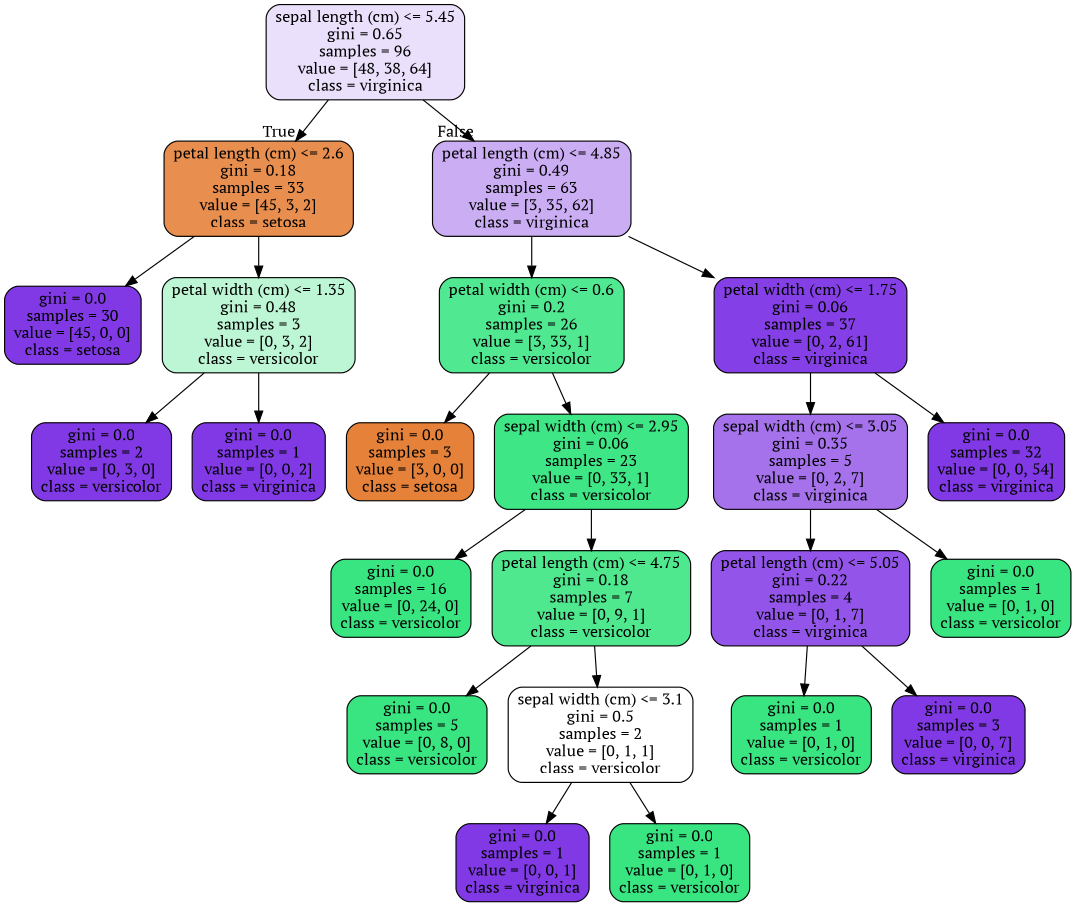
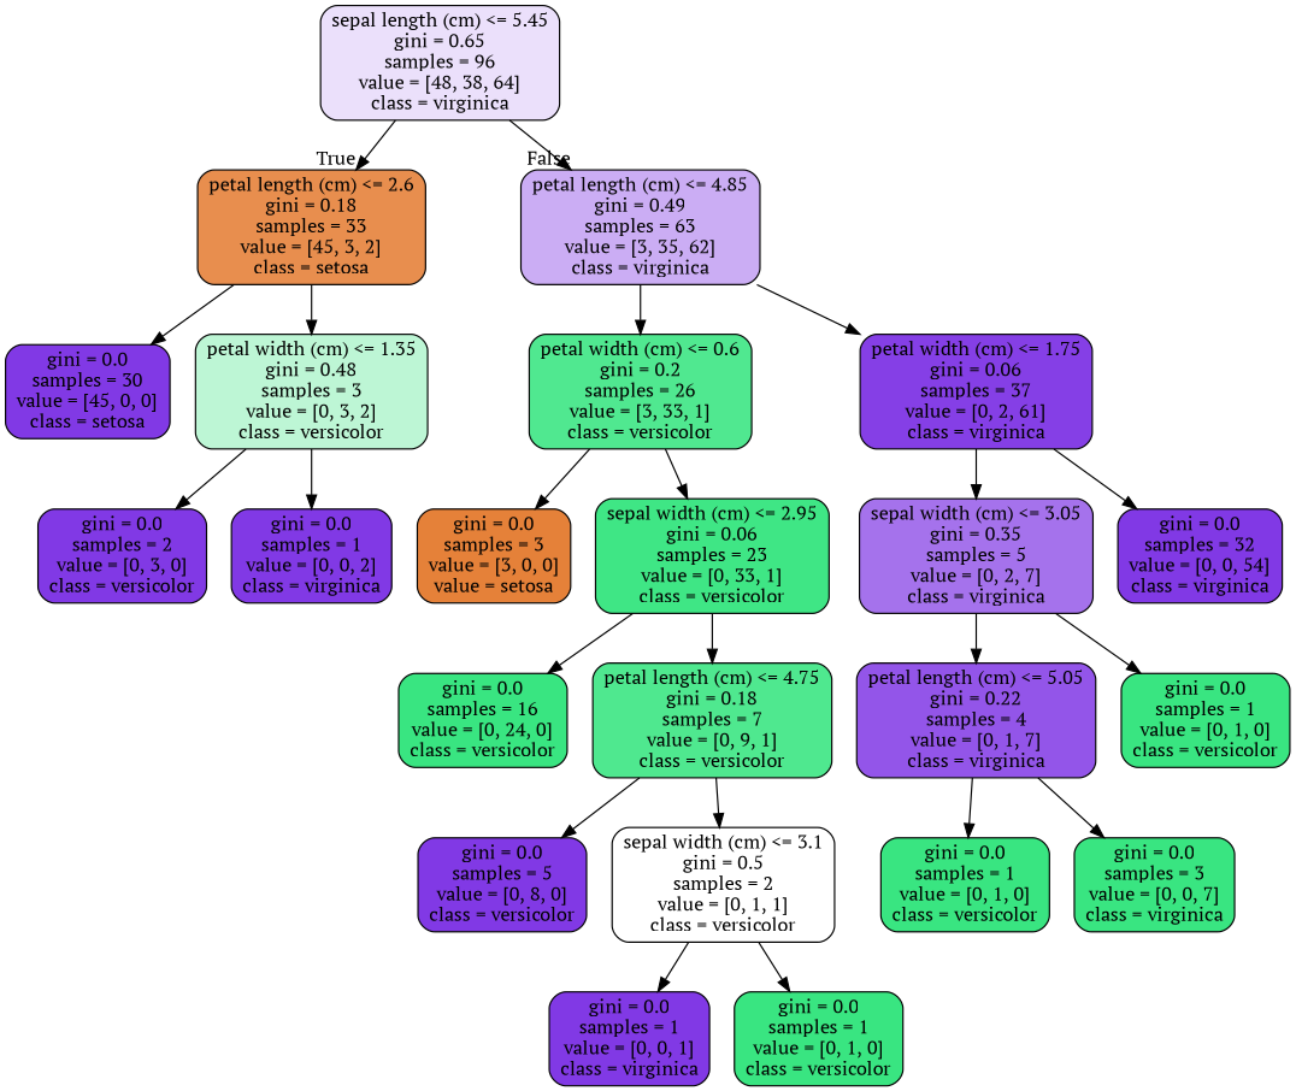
  digraph {
    fontname="PT Serif"
    node [color=black fillcolor="#8139e5" fontname="PT Serif" shape=box style="filled, rounded"]
    edge [fontname="PT Serif"]
    n1 [fillcolor="#ebe0fb" label="sepal length (cm) <= 5.45\ngini = 0.65\nsamples = 96\nvalue = [48, 38, 64]\nclass = virginica"]
    n2 [fillcolor="#e88e4e" label="petal length (cm) <= 2.6\ngini = 0.18\nsamples = 33\nvalue = [45, 3, 2]\nclass = setosa"]
    n3 [fillcolor="#cbadf4" label="petal length (cm) <= 4.85\ngini = 0.49\nsamples = 63\nvalue = [3, 35, 62]\nclass = virginica"]
    n4 [label="gini = 0.0\nsamples = 30\nvalue = [45, 0, 0]\nclass = setosa"]
    n5 [fillcolor="#bdf6d5" label="petal width (cm) <= 1.35\ngini = 0.48\nsamples = 3\nvalue = [0, 3, 2]\nclass = versicolor"]
    n6 [fillcolor="#50e890" label="petal width (cm) <= 0.6\ngini = 0.2\nsamples = 26\nvalue = [3, 33, 1]\nclass = versicolor"]
    n7 [fillcolor="#853fe6" label="petal width (cm) <= 1.75\ngini = 0.06\nsamples = 37\nvalue = [0, 2, 61]\nclass = virginica"]
    n8 [label="gini = 0.0\nsamples = 2\nvalue = [0, 3, 0]\nclass = versicolor"]
    n9 [label="gini = 0.0\nsamples = 1\nvalue = [0, 0, 2]\nclass = virginica"]
-   n10 [fillcolor="#e58139" label="gini = 0.0\nsamples = 3\nvalue = [3, 0, 0]\nclass = setosa"]
+   n10 [fillcolor="#e58139" label="gini = 0.0\nsamples = 3\nvalue = [3, 0, 0]\nvalue = setosa"]
    n11 [fillcolor="#3fe685" label="sepal width (cm) <= 2.95\ngini = 0.06\nsamples = 23\nvalue = [0, 33, 1]\nclass = versicolor"]
    n12 [fillcolor="#a572ec" label="sepal width (cm) <= 3.05\ngini = 0.35\nsamples = 5\nvalue = [0, 2, 7]\nclass = virginica"]
    n13 [label="gini = 0.0\nsamples = 32\nvalue = [0, 0, 54]\nclass = virginica"]
    n14 [fillcolor="#39e581" label="gini = 0.0\nsamples = 16\nvalue = [0, 24, 0]\nclass = versicolor"]
    n15 [fillcolor="#4fe88f" label="petal length (cm) <= 4.75\ngini = 0.18\nsamples = 7\nvalue = [0, 9, 1]\nclass = versicolor"]
-   n16 [fillcolor="#39e581" label="gini = 0.0\nsamples = 5\nvalue = [0, 8, 0]\nclass = versicolor"]
+   n16 [label="gini = 0.0\nsamples = 5\nvalue = [0, 8, 0]\nclass = versicolor"]
    n17 [fillcolor="#ffffff" label="sepal width (cm) <= 3.1\ngini = 0.5\nsamples = 2\nvalue = [0, 1, 1]\nclass = versicolor"]
    n18 [label="gini = 0.0\nsamples = 1\nvalue = [0, 0, 1]\nclass = virginica"]
    n19 [fillcolor="#39e581" label="gini = 0.0\nsamples = 1\nvalue = [0, 1, 0]\nclass = versicolor"]
    n20 [fillcolor="#9355e9" label="petal length (cm) <= 5.05\ngini = 0.22\nsamples = 4\nvalue = [0, 1, 7]\nclass = virginica"]
    n21 [fillcolor="#39e581" label="gini = 0.0\nsamples = 1\nvalue = [0, 1, 0]\nclass = versicolor"]
    n22 [fillcolor="#39e581" label="gini = 0.0\nsamples = 1\nvalue = [0, 1, 0]\nclass = versicolor"]
-   n23 [label="gini = 0.0\nsamples = 3\nvalue = [0, 0, 7]\nclass = virginica"]
+   n23 [fillcolor="#39e581" label="gini = 0.0\nsamples = 3\nvalue = [0, 0, 7]\nclass = virginica"]
    n1 -> n2 [headlabel=True labelangle=45 labeldistance=2.5]
    n1 -> n3 [headlabel=False labelangle=-45 labeldistance=2.5]
    n2 -> n4
    n2 -> n5
    n3 -> n6
    n3 -> n7
    n5 -> n8
    n5 -> n9
    n6 -> n10
    n6 -> n11
    n7 -> n12
    n7 -> n13
    n11 -> n14
    n11 -> n15
    n12 -> n20
    n12 -> n21
    n15 -> n16
    n15 -> n17
    n17 -> n18
    n17 -> n19
    n20 -> n22
    n20 -> n23
  }
